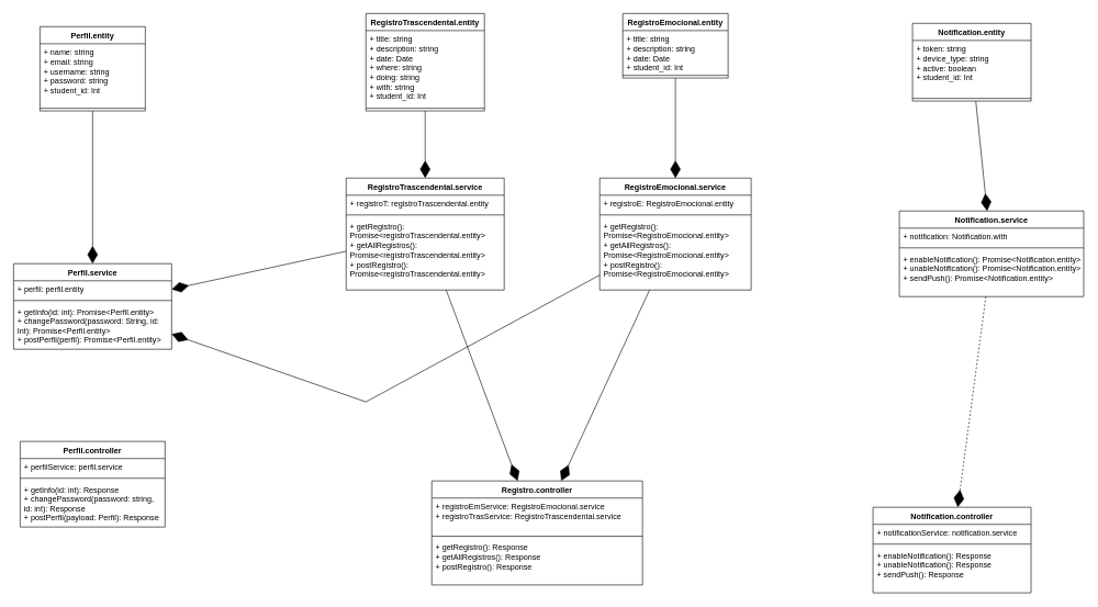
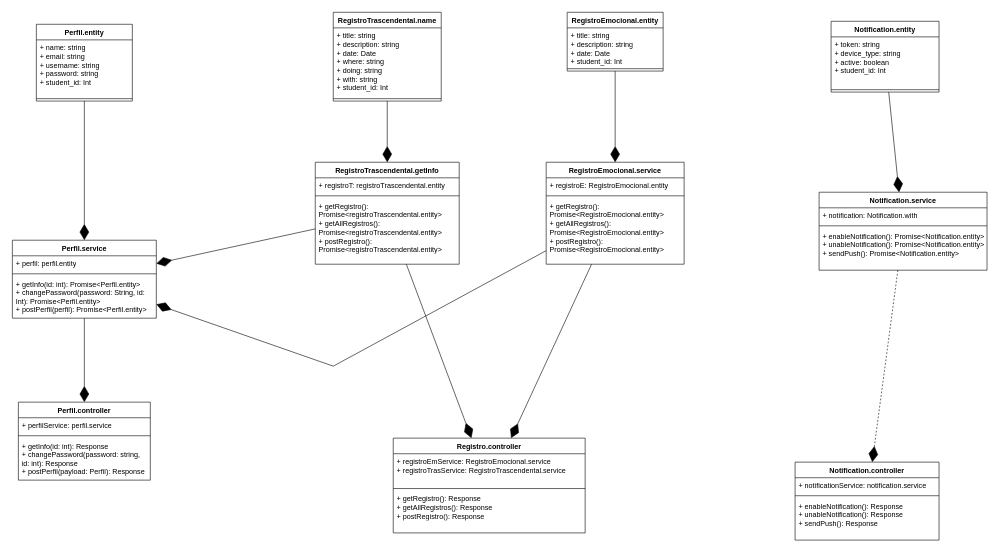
  <mxCell id="0" />
  <mxCell id="1" parent="0" />
  <mxCell id="2" value="Perfil.controller" style="swimlane;fontStyle=1;align=center;verticalAlign=top;childLayout=stackLayout;horizontal=1;startSize=26;horizontalStack=0;resizeParent=1;resizeParentMax=0;resizeLast=0;collapsible=1;marginBottom=0;whiteSpace=wrap;html=1;" parent="1" vertex="1"><mxGeometry x="30" y="670" width="220" height="130" as="geometry" /></mxCell>
  <mxCell id="3" value="+ perfilService: perfil.service" style="text;strokeColor=none;fillColor=none;align=left;verticalAlign=top;spacingLeft=4;spacingRight=4;overflow=hidden;rotatable=0;points=[[0,0.5],[1,0.5]];portConstraint=eastwest;whiteSpace=wrap;html=1;" parent="2" vertex="1"><mxGeometry y="26" width="220" height="26" as="geometry" /></mxCell>
  <mxCell id="4" value="" style="line;strokeWidth=1;fillColor=none;align=left;verticalAlign=middle;spacingTop=-1;spacingLeft=3;spacingRight=3;rotatable=0;labelPosition=right;points=[];portConstraint=eastwest;strokeColor=inherit;" parent="2" vertex="1"><mxGeometry y="52" width="220" height="8" as="geometry" /></mxCell>
  <mxCell id="5" value="+ getInfo(id: int): Response&lt;br style=&quot;border-color: var(--border-color);&quot;&gt;+ changePassword(password: string, id: int): Response&lt;br style=&quot;border-color: var(--border-color);&quot;&gt;+ postPerfil(payload: Perfil): Response" style="text;strokeColor=none;fillColor=none;align=left;verticalAlign=top;spacingLeft=4;spacingRight=4;overflow=hidden;rotatable=0;points=[[0,0.5],[1,0.5]];portConstraint=eastwest;whiteSpace=wrap;html=1;" parent="2" vertex="1"><mxGeometry y="60" width="220" height="70" as="geometry" /></mxCell>
  <mxCell id="6" value="Perfil.service" style="swimlane;fontStyle=1;align=center;verticalAlign=top;childLayout=stackLayout;horizontal=1;startSize=26;horizontalStack=0;resizeParent=1;resizeParentMax=0;resizeLast=0;collapsible=1;marginBottom=0;whiteSpace=wrap;html=1;" parent="1" vertex="1"><mxGeometry x="20" y="400" width="240" height="130" as="geometry" /></mxCell>
  <mxCell id="7" value="+ perfil: perfil.entity" style="text;strokeColor=none;fillColor=none;align=left;verticalAlign=top;spacingLeft=4;spacingRight=4;overflow=hidden;rotatable=0;points=[[0,0.5],[1,0.5]];portConstraint=eastwest;whiteSpace=wrap;html=1;" parent="6" vertex="1"><mxGeometry y="26" width="240" height="26" as="geometry" /></mxCell>
  <mxCell id="8" value="" style="line;strokeWidth=1;fillColor=none;align=left;verticalAlign=middle;spacingTop=-1;spacingLeft=3;spacingRight=3;rotatable=0;labelPosition=right;points=[];portConstraint=eastwest;strokeColor=inherit;" parent="6" vertex="1"><mxGeometry y="52" width="240" height="8" as="geometry" /></mxCell>
  <mxCell id="9" value="+ getInfo(id: int): Promise&amp;lt;Perfil.entity&amp;gt;&lt;br&gt;+ changePassword(password: String, id: Int): Promise&amp;lt;Perfil.entity&amp;gt;&lt;br&gt;+ postPerfil(perfil): Promise&amp;lt;Perfil.entity&amp;gt;" style="text;strokeColor=none;fillColor=none;align=left;verticalAlign=top;spacingLeft=4;spacingRight=4;overflow=hidden;rotatable=0;points=[[0,0.5],[1,0.5]];portConstraint=eastwest;whiteSpace=wrap;html=1;" parent="6" vertex="1"><mxGeometry y="60" width="240" height="70" as="geometry" /></mxCell>
  <mxCell id="10" value="Perfil.entity" style="swimlane;fontStyle=1;align=center;verticalAlign=top;childLayout=stackLayout;horizontal=1;startSize=26;horizontalStack=0;resizeParent=1;resizeParentMax=0;resizeLast=0;collapsible=1;marginBottom=0;whiteSpace=wrap;html=1;" parent="1" vertex="1"><mxGeometry x="60" y="40" width="160" height="128" as="geometry" /></mxCell>
  <mxCell id="11" value="+ name: string&lt;br&gt;+ email: string&lt;br&gt;+ username: string&lt;br&gt;+ password: string&lt;br&gt;+ student_id: Int" style="text;strokeColor=none;fillColor=none;align=left;verticalAlign=top;spacingLeft=4;spacingRight=4;overflow=hidden;rotatable=0;points=[[0,0.5],[1,0.5]];portConstraint=eastwest;whiteSpace=wrap;html=1;" parent="10" vertex="1"><mxGeometry y="26" width="160" height="94" as="geometry" /></mxCell>
  <mxCell id="12" value="" style="line;strokeWidth=1;fillColor=none;align=left;verticalAlign=middle;spacingTop=-1;spacingLeft=3;spacingRight=3;rotatable=0;labelPosition=right;points=[];portConstraint=eastwest;strokeColor=inherit;" parent="10" vertex="1"><mxGeometry y="120" width="160" height="8" as="geometry" /></mxCell>
  <mxCell id="13" value="RegistroEmocional.entity" style="swimlane;fontStyle=1;align=center;verticalAlign=top;childLayout=stackLayout;horizontal=1;startSize=26;horizontalStack=0;resizeParent=1;resizeParentMax=0;resizeLast=0;collapsible=1;marginBottom=0;whiteSpace=wrap;html=1;" parent="1" vertex="1"><mxGeometry x="945" y="20" width="160" height="98" as="geometry" /></mxCell>
  <mxCell id="14" value="+ title: string&lt;br&gt;+ description: string&lt;br&gt;+ date: Date&lt;br&gt;+ student_id: Int" style="text;strokeColor=none;fillColor=none;align=left;verticalAlign=top;spacingLeft=4;spacingRight=4;overflow=hidden;rotatable=0;points=[[0,0.5],[1,0.5]];portConstraint=eastwest;whiteSpace=wrap;html=1;" parent="13" vertex="1"><mxGeometry y="26" width="160" height="64" as="geometry" /></mxCell>
  <mxCell id="15" value="" style="line;strokeWidth=1;fillColor=none;align=left;verticalAlign=middle;spacingTop=-1;spacingLeft=3;spacingRight=3;rotatable=0;labelPosition=right;points=[];portConstraint=eastwest;strokeColor=inherit;" parent="13" vertex="1"><mxGeometry y="90" width="160" height="8" as="geometry" /></mxCell>
  <mxCell id="16" value="RegistroEmocional.service" style="swimlane;fontStyle=1;align=center;verticalAlign=top;childLayout=stackLayout;horizontal=1;startSize=26;horizontalStack=0;resizeParent=1;resizeParentMax=0;resizeLast=0;collapsible=1;marginBottom=0;whiteSpace=wrap;html=1;" parent="1" vertex="1"><mxGeometry x="910" y="270" width="230" height="170" as="geometry" /></mxCell>
  <mxCell id="17" value="+ registroE: RegistroEmocional.entity" style="text;strokeColor=none;fillColor=none;align=left;verticalAlign=top;spacingLeft=4;spacingRight=4;overflow=hidden;rotatable=0;points=[[0,0.5],[1,0.5]];portConstraint=eastwest;whiteSpace=wrap;html=1;" parent="16" vertex="1"><mxGeometry y="26" width="230" height="26" as="geometry" /></mxCell>
  <mxCell id="18" value="" style="line;strokeWidth=1;fillColor=none;align=left;verticalAlign=middle;spacingTop=-1;spacingLeft=3;spacingRight=3;rotatable=0;labelPosition=right;points=[];portConstraint=eastwest;strokeColor=inherit;" parent="16" vertex="1"><mxGeometry y="52" width="230" height="8" as="geometry" /></mxCell>
  <mxCell id="19" value="+ getRegistro(): Promise&amp;lt;RegistroEmocional.entity&amp;gt;&lt;br style=&quot;border-color: var(--border-color);&quot;&gt;+ getAllRegistros(): Promise&amp;lt;RegistroEmocional.entity&amp;gt;&lt;br style=&quot;border-color: var(--border-color);&quot;&gt;+ postRegistro(): Promise&amp;lt;RegistroEmocional.entity&amp;gt;" style="text;strokeColor=none;fillColor=none;align=left;verticalAlign=top;spacingLeft=4;spacingRight=4;overflow=hidden;rotatable=0;points=[[0,0.5],[1,0.5]];portConstraint=eastwest;whiteSpace=wrap;html=1;" parent="16" vertex="1"><mxGeometry y="60" width="230" height="110" as="geometry" /></mxCell>
  <mxCell id="20" value="Registro.controller" style="swimlane;fontStyle=1;align=center;verticalAlign=top;childLayout=stackLayout;horizontal=1;startSize=26;horizontalStack=0;resizeParent=1;resizeParentMax=0;resizeLast=0;collapsible=1;marginBottom=0;whiteSpace=wrap;html=1;" parent="1" vertex="1"><mxGeometry x="655" y="730" width="320" height="158" as="geometry" /></mxCell>
  <mxCell id="21" value="+ registroEmService: RegistroEmocional.service&lt;br&gt;+ registroTrasService: RegistroTrascendental.service" style="text;strokeColor=none;fillColor=none;align=left;verticalAlign=top;spacingLeft=4;spacingRight=4;overflow=hidden;rotatable=0;points=[[0,0.5],[1,0.5]];portConstraint=eastwest;whiteSpace=wrap;html=1;" parent="20" vertex="1"><mxGeometry y="26" width="320" height="54" as="geometry" /></mxCell>
  <mxCell id="22" value="" style="line;strokeWidth=1;fillColor=none;align=left;verticalAlign=middle;spacingTop=-1;spacingLeft=3;spacingRight=3;rotatable=0;labelPosition=right;points=[];portConstraint=eastwest;strokeColor=inherit;" parent="20" vertex="1"><mxGeometry y="80" width="320" height="8" as="geometry" /></mxCell>
  <mxCell id="23" value="+ getRegistro(): Response&lt;br&gt;+ getAllRegistros(): Response&lt;br&gt;+ postRegistro(): Response" style="text;strokeColor=none;fillColor=none;align=left;verticalAlign=top;spacingLeft=4;spacingRight=4;overflow=hidden;rotatable=0;points=[[0,0.5],[1,0.5]];portConstraint=eastwest;whiteSpace=wrap;html=1;" parent="20" vertex="1"><mxGeometry y="88" width="320" height="70" as="geometry" /></mxCell>
- <mxCell id="24" value="RegistroTrascendental.entity" style="swimlane;fontStyle=1;align=center;verticalAlign=top;childLayout=stackLayout;horizontal=1;startSize=26;horizontalStack=0;resizeParent=1;resizeParentMax=0;resizeLast=0;collapsible=1;marginBottom=0;whiteSpace=wrap;html=1;" parent="1" vertex="1"><mxGeometry x="555" y="20" width="180" height="148" as="geometry" /></mxCell>
+ <mxCell id="24" value="RegistroTrascendental.name" style="swimlane;fontStyle=1;align=center;verticalAlign=top;childLayout=stackLayout;horizontal=1;startSize=26;horizontalStack=0;resizeParent=1;resizeParentMax=0;resizeLast=0;collapsible=1;marginBottom=0;whiteSpace=wrap;html=1;" parent="1" vertex="1"><mxGeometry x="555" y="20" width="180" height="148" as="geometry" /></mxCell>
  <mxCell id="25" value="+ title: string&lt;br&gt;+ description: string&lt;br&gt;+ date: Date&lt;br&gt;+ where: string&lt;br&gt;+ doing: string&lt;br&gt;+ with: string&lt;br&gt;+ student_id: Int" style="text;strokeColor=none;fillColor=none;align=left;verticalAlign=top;spacingLeft=4;spacingRight=4;overflow=hidden;rotatable=0;points=[[0,0.5],[1,0.5]];portConstraint=eastwest;whiteSpace=wrap;html=1;" parent="24" vertex="1"><mxGeometry y="26" width="180" height="114" as="geometry" /></mxCell>
  <mxCell id="26" value="" style="line;strokeWidth=1;fillColor=none;align=left;verticalAlign=middle;spacingTop=-1;spacingLeft=3;spacingRight=3;rotatable=0;labelPosition=right;points=[];portConstraint=eastwest;strokeColor=inherit;" parent="24" vertex="1"><mxGeometry y="140" width="180" height="8" as="geometry" /></mxCell>
- <mxCell id="27" value="RegistroTrascendental.service" style="swimlane;fontStyle=1;align=center;verticalAlign=top;childLayout=stackLayout;horizontal=1;startSize=26;horizontalStack=0;resizeParent=1;resizeParentMax=0;resizeLast=0;collapsible=1;marginBottom=0;whiteSpace=wrap;html=1;" parent="1" vertex="1"><mxGeometry x="525" y="270" width="240" height="170" as="geometry" /></mxCell>
+ <mxCell id="27" value="RegistroTrascendental.getInfo" style="swimlane;fontStyle=1;align=center;verticalAlign=top;childLayout=stackLayout;horizontal=1;startSize=26;horizontalStack=0;resizeParent=1;resizeParentMax=0;resizeLast=0;collapsible=1;marginBottom=0;whiteSpace=wrap;html=1;" parent="1" vertex="1"><mxGeometry x="525" y="270" width="240" height="170" as="geometry" /></mxCell>
  <mxCell id="28" value="+ registroT: registroTrascendental.entity" style="text;strokeColor=none;fillColor=none;align=left;verticalAlign=top;spacingLeft=4;spacingRight=4;overflow=hidden;rotatable=0;points=[[0,0.5],[1,0.5]];portConstraint=eastwest;whiteSpace=wrap;html=1;" parent="27" vertex="1"><mxGeometry y="26" width="240" height="26" as="geometry" /></mxCell>
  <mxCell id="29" value="" style="line;strokeWidth=1;fillColor=none;align=left;verticalAlign=middle;spacingTop=-1;spacingLeft=3;spacingRight=3;rotatable=0;labelPosition=right;points=[];portConstraint=eastwest;strokeColor=inherit;" parent="27" vertex="1"><mxGeometry y="52" width="240" height="8" as="geometry" /></mxCell>
  <mxCell id="30" value="+ getRegistro(): Promise&amp;lt;registroTrascendental.entity&amp;gt;&lt;br style=&quot;border-color: var(--border-color);&quot;&gt;+ getAllRegistros(): Promise&amp;lt;registroTrascendental.entity&amp;gt;&lt;br style=&quot;border-color: var(--border-color);&quot;&gt;+ postRegistro(): Promise&amp;lt;registroTrascendental.entity&amp;gt;" style="text;strokeColor=none;fillColor=none;align=left;verticalAlign=top;spacingLeft=4;spacingRight=4;overflow=hidden;rotatable=0;points=[[0,0.5],[1,0.5]];portConstraint=eastwest;whiteSpace=wrap;html=1;" parent="27" vertex="1"><mxGeometry y="60" width="240" height="110" as="geometry" /></mxCell>
  <mxCell id="31" value="Notification.entity" style="swimlane;fontStyle=1;align=center;verticalAlign=top;childLayout=stackLayout;horizontal=1;startSize=26;horizontalStack=0;resizeParent=1;resizeParentMax=0;resizeLast=0;collapsible=1;marginBottom=0;whiteSpace=wrap;html=1;" parent="1" vertex="1"><mxGeometry x="1385" y="35" width="180" height="118" as="geometry" /></mxCell>
  <mxCell id="32" value="+ token: string&lt;br&gt;+ device_type: string&lt;br&gt;+ active: boolean&lt;br&gt;+ student_id: Int" style="text;strokeColor=none;fillColor=none;align=left;verticalAlign=top;spacingLeft=4;spacingRight=4;overflow=hidden;rotatable=0;points=[[0,0.5],[1,0.5]];portConstraint=eastwest;whiteSpace=wrap;html=1;" parent="31" vertex="1"><mxGeometry y="26" width="180" height="84" as="geometry" /></mxCell>
  <mxCell id="33" value="" style="line;strokeWidth=1;fillColor=none;align=left;verticalAlign=middle;spacingTop=-1;spacingLeft=3;spacingRight=3;rotatable=0;labelPosition=right;points=[];portConstraint=eastwest;strokeColor=inherit;" parent="31" vertex="1"><mxGeometry y="110" width="180" height="8" as="geometry" /></mxCell>
  <mxCell id="34" value="Notification.service" style="swimlane;fontStyle=1;align=center;verticalAlign=top;childLayout=stackLayout;horizontal=1;startSize=26;horizontalStack=0;resizeParent=1;resizeParentMax=0;resizeLast=0;collapsible=1;marginBottom=0;whiteSpace=wrap;html=1;" parent="1" vertex="1"><mxGeometry x="1365" y="320" width="280" height="130" as="geometry" /></mxCell>
  <mxCell id="35" value="+ notification: Notification.with" style="text;strokeColor=none;fillColor=none;align=left;verticalAlign=top;spacingLeft=4;spacingRight=4;overflow=hidden;rotatable=0;points=[[0,0.5],[1,0.5]];portConstraint=eastwest;whiteSpace=wrap;html=1;" parent="34" vertex="1"><mxGeometry y="26" width="280" height="26" as="geometry" /></mxCell>
  <mxCell id="36" value="" style="line;strokeWidth=1;fillColor=none;align=left;verticalAlign=middle;spacingTop=-1;spacingLeft=3;spacingRight=3;rotatable=0;labelPosition=right;points=[];portConstraint=eastwest;strokeColor=inherit;" parent="34" vertex="1"><mxGeometry y="52" width="280" height="8" as="geometry" /></mxCell>
  <mxCell id="37" value="+ enableNotification(): Promise&amp;lt;Notification.entity&amp;gt;&lt;br&gt;+ unableNotification(): Promise&amp;lt;Notification.entity&amp;gt;&lt;br&gt;+ sendPush(): Promise&amp;lt;Notification.entity&amp;gt;" style="text;strokeColor=none;fillColor=none;align=left;verticalAlign=top;spacingLeft=4;spacingRight=4;overflow=hidden;rotatable=0;points=[[0,0.5],[1,0.5]];portConstraint=eastwest;whiteSpace=wrap;html=1;" parent="34" vertex="1"><mxGeometry y="60" width="280" height="70" as="geometry" /></mxCell>
  <mxCell id="38" value="Notification.controller" style="swimlane;fontStyle=1;align=center;verticalAlign=top;childLayout=stackLayout;horizontal=1;startSize=26;horizontalStack=0;resizeParent=1;resizeParentMax=0;resizeLast=0;collapsible=1;marginBottom=0;whiteSpace=wrap;html=1;" parent="1" vertex="1"><mxGeometry x="1325" y="770" width="240" height="130" as="geometry" /></mxCell>
  <mxCell id="39" value="+ notificationService: notification.service" style="text;strokeColor=none;fillColor=none;align=left;verticalAlign=top;spacingLeft=4;spacingRight=4;overflow=hidden;rotatable=0;points=[[0,0.5],[1,0.5]];portConstraint=eastwest;whiteSpace=wrap;html=1;" parent="38" vertex="1"><mxGeometry y="26" width="240" height="26" as="geometry" /></mxCell>
  <mxCell id="40" value="" style="line;strokeWidth=1;fillColor=none;align=left;verticalAlign=middle;spacingTop=-1;spacingLeft=3;spacingRight=3;rotatable=0;labelPosition=right;points=[];portConstraint=eastwest;strokeColor=inherit;" parent="38" vertex="1"><mxGeometry y="52" width="240" height="8" as="geometry" /></mxCell>
  <mxCell id="41" value="+ enableNotification(): Response&lt;br style=&quot;border-color: var(--border-color);&quot;&gt;+ unableNotification(): Response&lt;br style=&quot;border-color: var(--border-color);&quot;&gt;+ sendPush(): Response" style="text;strokeColor=none;fillColor=none;align=left;verticalAlign=top;spacingLeft=4;spacingRight=4;overflow=hidden;rotatable=0;points=[[0,0.5],[1,0.5]];portConstraint=eastwest;whiteSpace=wrap;html=1;" parent="38" vertex="1"><mxGeometry y="60" width="240" height="70" as="geometry" /></mxCell>
  <mxCell id="42" value="" style="endArrow=diamondThin;endFill=1;endSize=24;html=1;rounded=0;" parent="1" source="10" target="6" edge="1"><mxGeometry width="160" relative="1" as="geometry"><mxPoint x="22" y="450" as="sourcePoint" /><mxPoint x="182" y="450" as="targetPoint" /></mxGeometry></mxCell>
+ <mxCell id="43" value="" style="endArrow=diamondThin;endFill=1;endSize=24;html=1;rounded=0;" parent="1" source="6" target="2" edge="1"><mxGeometry width="160" relative="1" as="geometry"><mxPoint x="22" y="450" as="sourcePoint" /><mxPoint x="182" y="450" as="targetPoint" /></mxGeometry></mxCell>
  <mxCell id="44" value="" style="endArrow=diamondThin;endFill=1;endSize=24;html=1;rounded=0;" parent="1" source="13" target="16" edge="1"><mxGeometry width="160" relative="1" as="geometry"><mxPoint x="1329" y="270" as="sourcePoint" /><mxPoint x="1489" y="270" as="targetPoint" /></mxGeometry></mxCell>
  <mxCell id="45" value="" style="endArrow=diamondThin;endFill=1;endSize=24;html=1;rounded=0;" parent="1" source="16" target="20" edge="1"><mxGeometry width="160" relative="1" as="geometry"><mxPoint x="1329" y="270" as="sourcePoint" /><mxPoint x="1489" y="270" as="targetPoint" /></mxGeometry></mxCell>
  <mxCell id="46" value="" style="endArrow=diamondThin;endFill=1;endSize=24;html=1;rounded=0;" parent="1" source="24" target="27" edge="1"><mxGeometry width="160" relative="1" as="geometry"><mxPoint x="1329" y="270" as="sourcePoint" /><mxPoint x="1489" y="270" as="targetPoint" /></mxGeometry></mxCell>
  <mxCell id="47" value="" style="endArrow=diamondThin;endFill=1;endSize=24;html=1;rounded=0;" parent="1" source="27" target="20" edge="1"><mxGeometry width="160" relative="1" as="geometry"><mxPoint x="1195" y="502" as="sourcePoint" /><mxPoint x="1272" y="511" as="targetPoint" /></mxGeometry></mxCell>
  <mxCell id="48" value="" style="endArrow=diamondThin;endFill=1;endSize=24;html=1;rounded=0;" parent="1" source="31" target="34" edge="1"><mxGeometry width="160" relative="1" as="geometry"><mxPoint x="1028" y="752" as="sourcePoint" /><mxPoint x="1105" y="761" as="targetPoint" /></mxGeometry></mxCell>
  <mxCell id="49" value="" style="endArrow=diamondThin;endFill=1;endSize=24;html=1;rounded=0;dashed=1;" parent="1" source="34" target="38" edge="1"><mxGeometry width="160" relative="1" as="geometry"><mxPoint x="1018" y="992" as="sourcePoint" /><mxPoint x="1120" y="995" as="targetPoint" /></mxGeometry></mxCell>
  <mxCell id="50" value="" style="endArrow=diamondThin;endFill=1;endSize=24;html=1;rounded=0;" parent="1" source="27" target="6" edge="1"><mxGeometry width="160" relative="1" as="geometry"><mxPoint x="705" y="450" as="sourcePoint" /><mxPoint x="865" y="450" as="targetPoint" /></mxGeometry></mxCell>
  <mxCell id="51" value="" style="endArrow=diamondThin;endFill=1;endSize=24;html=1;rounded=0;" parent="1" source="16" target="6" edge="1"><mxGeometry width="160" relative="1" as="geometry"><mxPoint x="705" y="450" as="sourcePoint" /><mxPoint x="865" y="450" as="targetPoint" /><Array as="points"><mxPoint x="555" y="610" /></Array></mxGeometry></mxCell>
